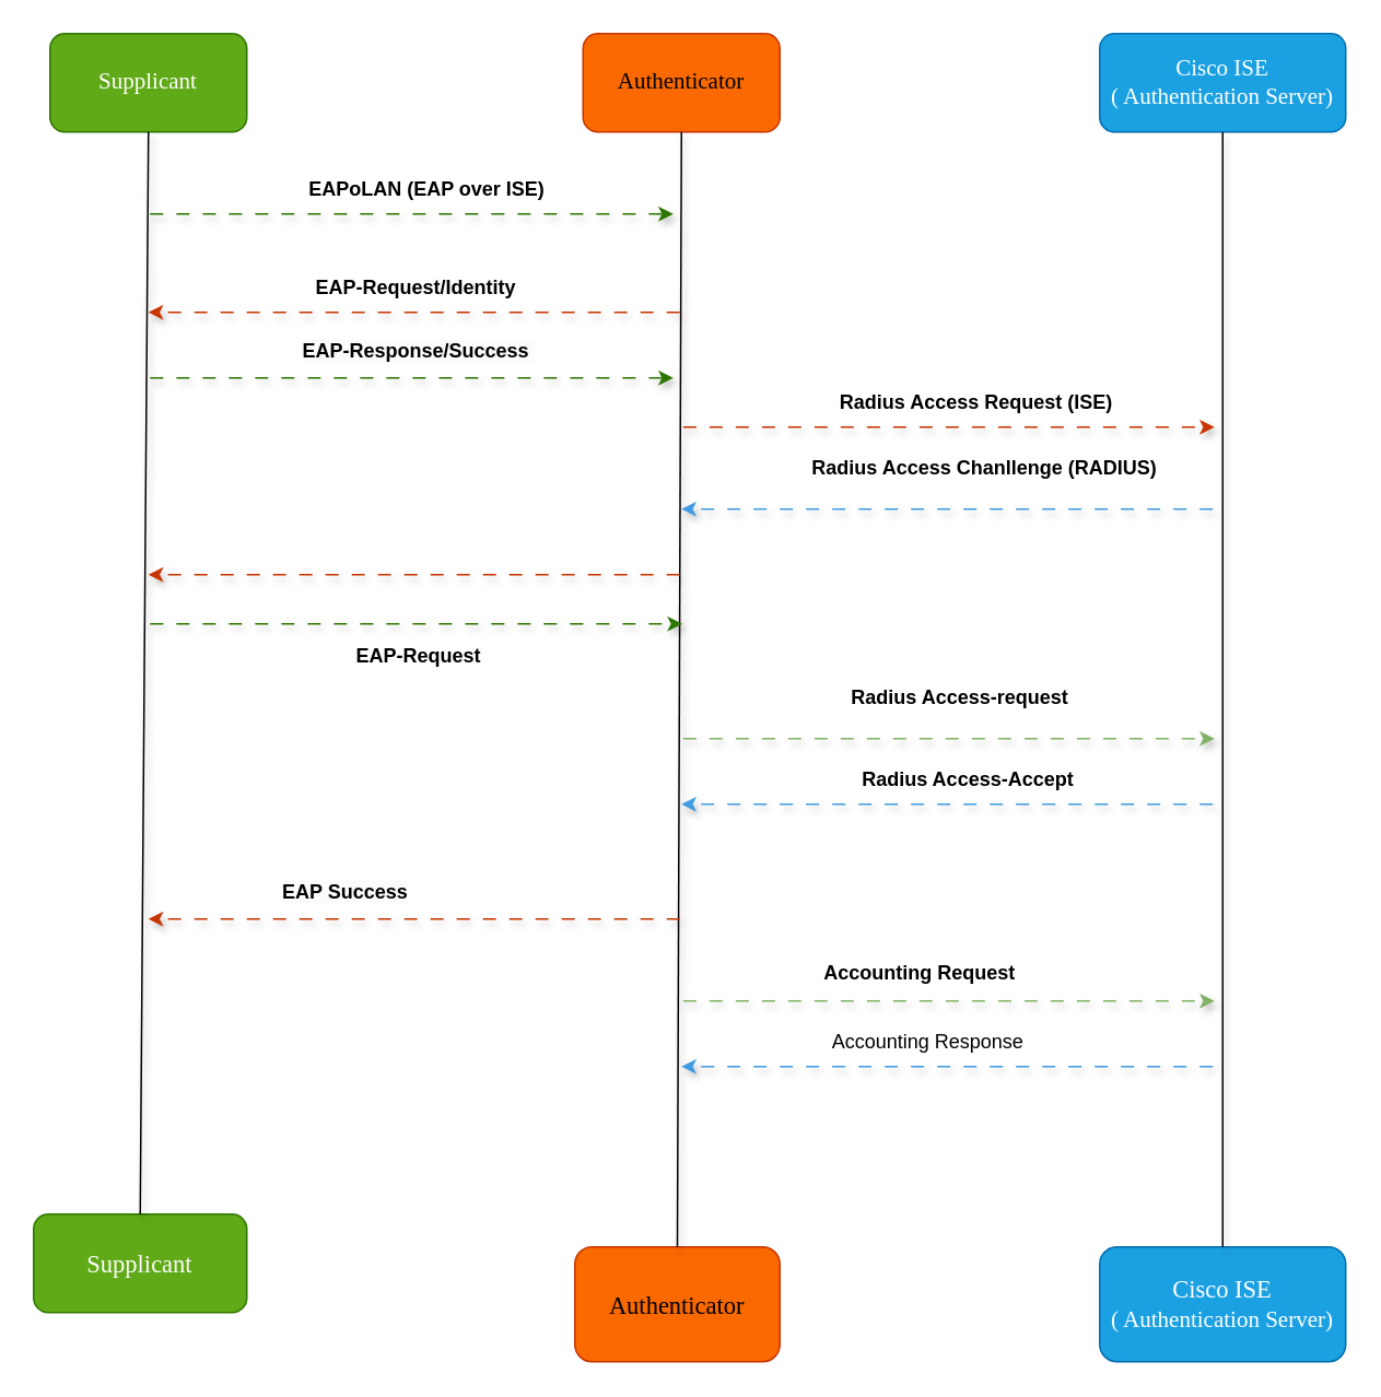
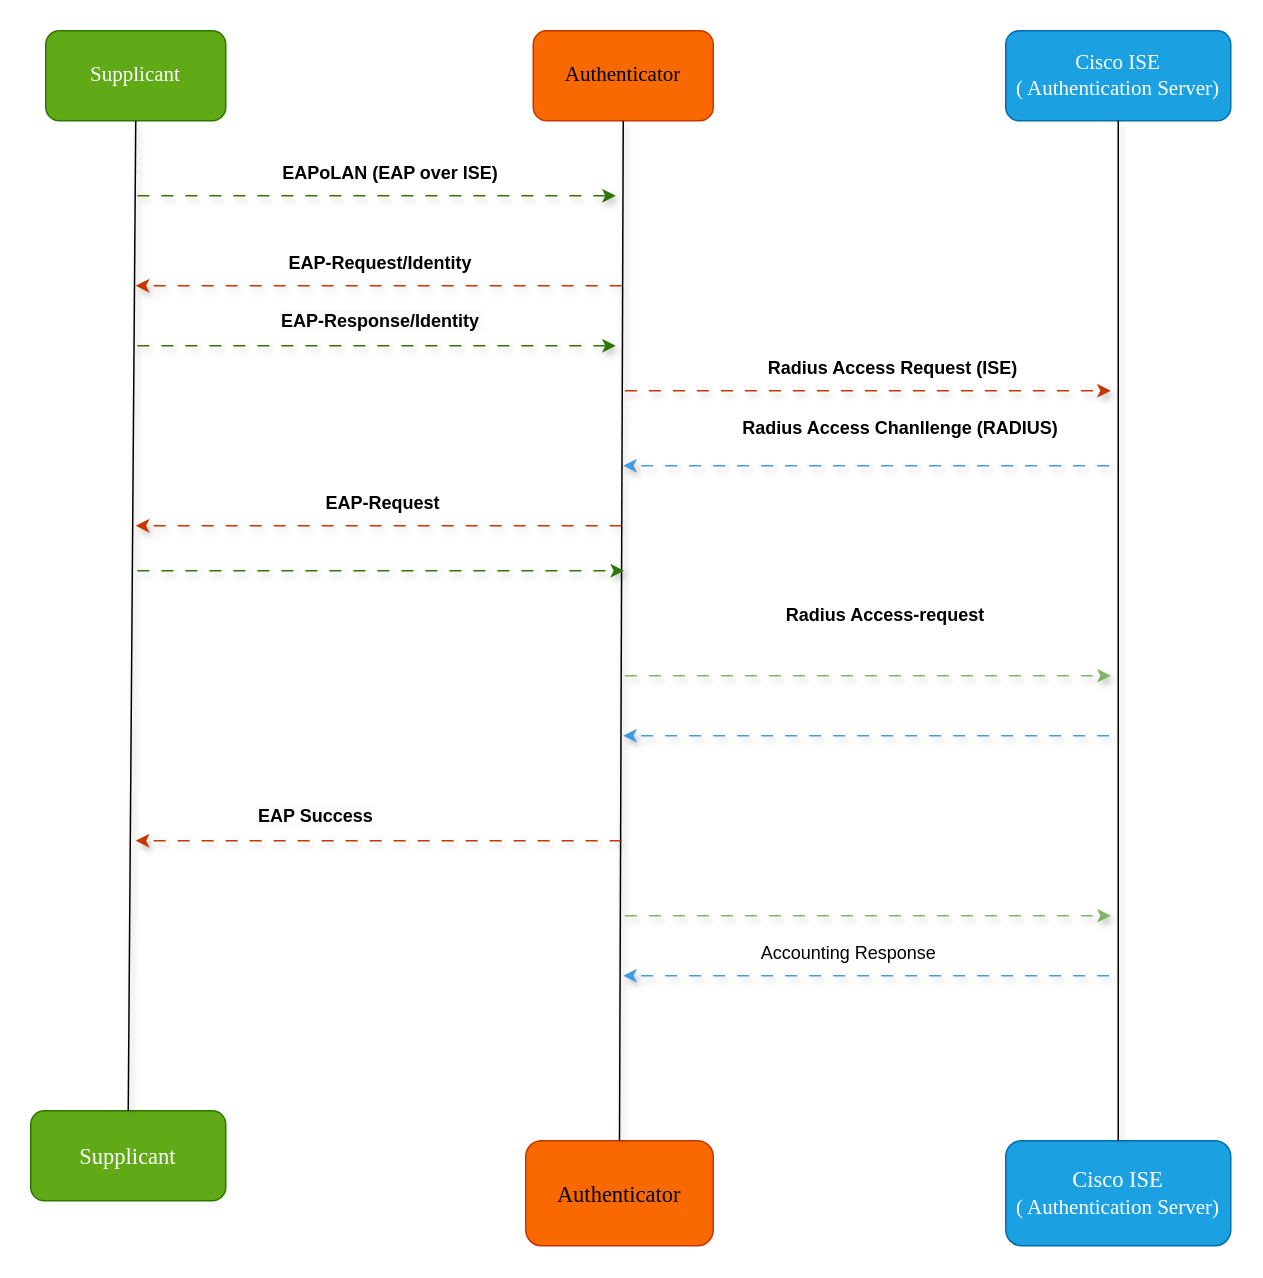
  <mxCell id="0" />
  <mxCell id="1" parent="0" />
  <mxCell id="2" value="&lt;font face=&quot;Tahoma&quot; style=&quot;font-size: 14px;&quot;&gt;Supplicant&lt;/font&gt;" style="rounded=1;whiteSpace=wrap;html=1;fillColor=#60a917;fontColor=#ffffff;strokeColor=#2D7600;" vertex="1" parent="1"><mxGeometry x="30" y="20" width="120" height="60" as="geometry" /></mxCell>
  <mxCell id="3" value="&lt;font style=&quot;font-size: 14px;&quot;&gt;Authenticator&lt;/font&gt;" style="rounded=1;whiteSpace=wrap;html=1;fillColor=#fa6800;fontColor=#000000;strokeColor=#C73500;fontFamily=Tahoma;" vertex="1" parent="1"><mxGeometry x="355" y="20" width="120" height="60" as="geometry" /></mxCell>
  <mxCell id="4" value="&lt;font style=&quot;font-size: 15px;&quot;&gt;Supplicant&lt;/font&gt;" style="rounded=1;whiteSpace=wrap;html=1;fontFamily=Tahoma;fillColor=#60a917;fontColor=#ffffff;strokeColor=#2D7600;" vertex="1" parent="1"><mxGeometry x="20" y="740" width="130" height="60" as="geometry" /></mxCell>
  <mxCell id="5" value="&lt;font style=&quot;font-size: 15px;&quot;&gt;Authenticator&lt;/font&gt;" style="rounded=1;whiteSpace=wrap;html=1;fontFamily=Tahoma;fillColor=#fa6800;fontColor=#000000;strokeColor=#C73500;" vertex="1" parent="1"><mxGeometry x="350" y="760" width="125" height="70" as="geometry" /></mxCell>
  <mxCell id="6" value="" style="endArrow=none;html=1;rounded=0;entryX=0.5;entryY=1;entryDx=0;entryDy=0;exitX=0.5;exitY=0;exitDx=0;exitDy=0;targetPerimeterSpacing=0;shadow=1;" edge="1" parent="1" source="4" target="2"><mxGeometry width="50" height="50" relative="1" as="geometry"><mxPoint x="50" y="210" as="sourcePoint" /><mxPoint x="100" y="160" as="targetPoint" /></mxGeometry></mxCell>
  <mxCell id="7" value="" style="endArrow=none;html=1;rounded=0;exitX=0.5;exitY=0;exitDx=0;exitDy=0;entryX=0.5;entryY=1;entryDx=0;entryDy=0;shadow=1;" edge="1" parent="1" source="5" target="3"><mxGeometry width="50" height="50" relative="1" as="geometry"><mxPoint x="414.58" y="530" as="sourcePoint" /><mxPoint x="415" y="140" as="targetPoint" /></mxGeometry></mxCell>
  <mxCell id="8" value="&lt;font style=&quot;font-size: 14px;&quot;&gt;Cisco ISE&lt;/font&gt;&lt;div&gt;&lt;font style=&quot;font-size: 14px;&quot;&gt;( Authentication Server)&lt;/font&gt;&lt;/div&gt;" style="rounded=1;whiteSpace=wrap;html=1;fillColor=#1ba1e2;fontColor=#ffffff;strokeColor=#006EAF;fontFamily=Tahoma;" vertex="1" parent="1"><mxGeometry x="670" y="20" width="150" height="60" as="geometry" /></mxCell>
  <mxCell id="9" value="&lt;font style=&quot;font-size: 15px;&quot;&gt;Cisco ISE&lt;/font&gt;&lt;div&gt;&lt;font style=&quot;font-size: 15px;&quot;&gt;&lt;span style=&quot;font-size: 14px;&quot;&gt;( Authentication Server)&lt;/span&gt;&lt;br&gt;&lt;/font&gt;&lt;/div&gt;" style="rounded=1;whiteSpace=wrap;html=1;fontFamily=Tahoma;fillColor=#1ba1e2;fontColor=#ffffff;strokeColor=#006EAF;" vertex="1" parent="1"><mxGeometry x="670" y="760" width="150" height="70" as="geometry" /></mxCell>
  <mxCell id="10" value="" style="endArrow=none;html=1;rounded=0;entryX=0.5;entryY=1;entryDx=0;entryDy=0;exitX=0.5;exitY=0;exitDx=0;exitDy=0;shadow=1;" edge="1" parent="1" source="9" target="8"><mxGeometry width="50" height="50" relative="1" as="geometry"><mxPoint x="729.58" y="530" as="sourcePoint" /><mxPoint x="729.58" y="110" as="targetPoint" /></mxGeometry></mxCell>
  <mxCell id="11" value="" style="endArrow=classic;html=1;rounded=0;fillColor=#60a917;strokeColor=#2D7600;flowAnimation=1;shadow=1;" edge="1" parent="1"><mxGeometry width="50" height="50" relative="1" as="geometry"><mxPoint x="90" y="130" as="sourcePoint" /><mxPoint x="410" y="130" as="targetPoint" /></mxGeometry></mxCell>
  <mxCell id="12" value="" style="endArrow=classic;html=1;rounded=0;fillColor=#fa6800;flowAnimation=1;strokeColor=#C73500;shadow=1;" edge="1" parent="1"><mxGeometry width="50" height="50" relative="1" as="geometry"><mxPoint x="415" y="190" as="sourcePoint" /><mxPoint x="90" y="190" as="targetPoint" /></mxGeometry></mxCell>
  <mxCell id="13" value="" style="endArrow=classic;html=1;rounded=0;flowAnimation=1;fillColor=#60a917;strokeColor=#2D7600;shadow=1;" edge="1" parent="1"><mxGeometry width="50" height="50" relative="1" as="geometry"><mxPoint x="90" y="230" as="sourcePoint" /><mxPoint x="410" y="230" as="targetPoint" /></mxGeometry></mxCell>
  <mxCell id="14" value="" style="endArrow=classic;html=1;rounded=0;fillColor=#fa6800;strokeColor=#C73500;flowAnimation=1;shadow=1;" edge="1" parent="1"><mxGeometry width="50" height="50" relative="1" as="geometry"><mxPoint x="415" y="260" as="sourcePoint" /><mxPoint x="740" y="260" as="targetPoint" /></mxGeometry></mxCell>
  <mxCell id="15" value="" style="endArrow=classic;html=1;rounded=0;fillColor=#fa6800;strokeColor=#C73500;flowAnimation=1;shadow=1;" edge="1" parent="1"><mxGeometry width="50" height="50" relative="1" as="geometry"><mxPoint x="415" y="350" as="sourcePoint" /><mxPoint x="90" y="350" as="targetPoint" /></mxGeometry></mxCell>
  <mxCell id="16" value="" style="endArrow=classic;html=1;rounded=0;fillColor=#60a917;strokeColor=#2D7600;flowAnimation=1;shadow=1;" edge="1" parent="1"><mxGeometry width="50" height="50" relative="1" as="geometry"><mxPoint x="90" y="380" as="sourcePoint" /><mxPoint x="415.5" y="380" as="targetPoint" /></mxGeometry></mxCell>
  <mxCell id="17" value="" style="endArrow=classic;html=1;rounded=0;fillColor=#dae8fc;strokeColor=#439CE0;flowAnimation=1;shadow=1;" edge="1" parent="1"><mxGeometry width="50" height="50" relative="1" as="geometry"><mxPoint x="740" y="310" as="sourcePoint" /><mxPoint x="415" y="310" as="targetPoint" /></mxGeometry></mxCell>
  <mxCell id="18" value="" style="endArrow=classic;html=1;rounded=0;fillColor=#d5e8d4;strokeColor=#82b366;flowAnimation=1;shadow=1;" edge="1" parent="1"><mxGeometry width="50" height="50" relative="1" as="geometry"><mxPoint x="415" y="450" as="sourcePoint" /><mxPoint x="740" y="450" as="targetPoint" /></mxGeometry></mxCell>
  <mxCell id="19" value="" style="endArrow=classic;html=1;rounded=0;fillColor=#ffe6cc;strokeColor=#439CE0;flowAnimation=1;shadow=1;" edge="1" parent="1"><mxGeometry width="50" height="50" relative="1" as="geometry"><mxPoint x="740" y="490" as="sourcePoint" /><mxPoint x="415" y="490" as="targetPoint" /></mxGeometry></mxCell>
  <mxCell id="20" value="" style="endArrow=classic;html=1;rounded=0;fillColor=#fa6800;strokeColor=#C73500;flowAnimation=1;shadow=1;" edge="1" parent="1"><mxGeometry width="50" height="50" relative="1" as="geometry"><mxPoint x="415" y="560" as="sourcePoint" /><mxPoint x="90" y="560" as="targetPoint" /></mxGeometry></mxCell>
  <mxCell id="21" value="EAPoLAN (EAP over ISE)" style="text;strokeColor=none;align=center;fillColor=none;html=1;verticalAlign=middle;whiteSpace=wrap;rounded=0;fontStyle=1" vertex="1" parent="1"><mxGeometry x="180" y="100" width="160" height="30" as="geometry" /></mxCell>
  <mxCell id="22" value="EAP-Request/Identity&amp;nbsp;" style="text;strokeColor=none;align=center;fillColor=none;html=1;verticalAlign=middle;whiteSpace=wrap;rounded=0;fontStyle=1" vertex="1" parent="1"><mxGeometry x="130" y="160" width="250" height="30" as="geometry" /></mxCell>
- <mxCell id="23" value="&lt;span style=&quot;color: rgb(0, 0, 0); font-family: Helvetica; font-size: 12px; font-style: normal; font-variant-ligatures: normal; font-variant-caps: normal; letter-spacing: normal; orphans: 2; text-indent: 0px; text-transform: none; widows: 2; word-spacing: 0px; -webkit-text-stroke-width: 0px; white-space: normal; background-color: rgb(251, 251, 251); text-decoration-thickness: initial; text-decoration-style: initial; text-decoration-color: initial; float: none; display: inline !important;&quot;&gt;EAP-Response/Success&amp;nbsp;&lt;/span&gt;" style="text;whiteSpace=wrap;html=1;align=center;fontStyle=1" vertex="1" parent="1"><mxGeometry x="115" y="200" width="280" height="20" as="geometry" /></mxCell>
+ <mxCell id="23" value="&lt;span style=&quot;color: rgb(0, 0, 0); font-family: Helvetica; font-size: 12px; font-style: normal; font-variant-ligatures: normal; font-variant-caps: normal; letter-spacing: normal; orphans: 2; text-indent: 0px; text-transform: none; widows: 2; word-spacing: 0px; -webkit-text-stroke-width: 0px; white-space: normal; background-color: rgb(251, 251, 251); text-decoration-thickness: initial; text-decoration-style: initial; text-decoration-color: initial; float: none; display: inline !important;&quot;&gt;EAP-Response/Identity&amp;nbsp;&lt;/span&gt;" style="text;whiteSpace=wrap;html=1;align=center;fontStyle=1" vertex="1" parent="1"><mxGeometry x="115" y="200" width="280" height="20" as="geometry" /></mxCell>
  <mxCell id="24" value="Radius Access Request (ISE)" style="text;strokeColor=none;align=center;fillColor=none;html=1;verticalAlign=middle;whiteSpace=wrap;rounded=0;fontStyle=1" vertex="1" parent="1"><mxGeometry x="495" y="230" width="200" height="30" as="geometry" /></mxCell>
  <mxCell id="25" value="Radius Access Chanllenge (RADIUS)" style="text;strokeColor=none;align=center;fillColor=none;html=1;verticalAlign=middle;whiteSpace=wrap;rounded=0;fontStyle=1" vertex="1" parent="1"><mxGeometry x="485" y="270" width="230" height="30" as="geometry" /></mxCell>
- <mxCell id="26" value="EAP-Request" style="text;strokeColor=none;align=center;fillColor=none;html=1;verticalAlign=middle;whiteSpace=wrap;rounded=0;fontStyle=1" vertex="1" parent="1"><mxGeometry x="180" y="385" width="150" height="30" as="geometry" /></mxCell>
- <mxCell id="27" value="Radius Access-request" style="text;strokeColor=none;align=center;fillColor=none;html=1;verticalAlign=middle;whiteSpace=wrap;rounded=0;fontStyle=1;fontSize=12;" vertex="1" parent="1"><mxGeometry x="510" y="410" width="150" height="30" as="geometry" /></mxCell>
- <mxCell id="28" value="Radius Access-Accept" style="text;strokeColor=none;align=center;fillColor=none;html=1;verticalAlign=middle;whiteSpace=wrap;rounded=0;fontStyle=1" vertex="1" parent="1"><mxGeometry x="475" y="460" width="230" height="30" as="geometry" /></mxCell>
+ <mxCell id="26" value="EAP-Request" style="text;strokeColor=none;align=center;fillColor=none;html=1;verticalAlign=middle;whiteSpace=wrap;rounded=0;fontStyle=1" vertex="1" parent="1"><mxGeometry x="180" y="320" width="150" height="30" as="geometry" /></mxCell>
+ <mxCell id="27" value="Radius Access-request" style="text;strokeColor=none;align=center;fillColor=none;html=1;verticalAlign=middle;whiteSpace=wrap;rounded=0;fontStyle=1;fontSize=12;" vertex="1" parent="1"><mxGeometry x="515" y="395" width="150" height="30" as="geometry" /></mxCell>
  <mxCell id="29" value="&lt;span style=&quot;color: rgb(0, 0, 0); font-family: Helvetica; font-size: 12px; font-style: normal; font-variant-ligatures: normal; font-variant-caps: normal; letter-spacing: normal; orphans: 2; text-align: center; text-indent: 0px; text-transform: none; widows: 2; word-spacing: 0px; -webkit-text-stroke-width: 0px; white-space: normal; background-color: rgb(251, 251, 251); text-decoration-thickness: initial; text-decoration-style: initial; text-decoration-color: initial; float: none; display: inline !important;&quot;&gt;EAP Success&lt;/span&gt;" style="text;whiteSpace=wrap;html=1;fontStyle=1" vertex="1" parent="1"><mxGeometry x="170" y="530" width="250" height="40" as="geometry" /></mxCell>
  <mxCell id="30" value="" style="endArrow=classic;html=1;rounded=0;fillColor=#d5e8d4;strokeColor=#82b366;flowAnimation=1;shadow=1;" edge="1" parent="1"><mxGeometry width="50" height="50" relative="1" as="geometry"><mxPoint x="415" y="610" as="sourcePoint" /><mxPoint x="740" y="610" as="targetPoint" /></mxGeometry></mxCell>
  <mxCell id="31" value="" style="endArrow=classic;html=1;rounded=0;fillColor=#ffe6cc;strokeColor=#439CE0;flowAnimation=1;shadow=1;" edge="1" parent="1"><mxGeometry width="50" height="50" relative="1" as="geometry"><mxPoint x="740" y="650" as="sourcePoint" /><mxPoint x="415" y="650" as="targetPoint" /></mxGeometry></mxCell>
- <mxCell id="32" value="&lt;b&gt;Accounting Request&lt;/b&gt;" style="text;html=1;align=center;verticalAlign=middle;resizable=0;points=[];autosize=1;strokeColor=none;fillColor=none;" vertex="1" parent="1"><mxGeometry x="490" y="578" width="140" height="30" as="geometry" /></mxCell>
  <mxCell id="33" value="Accounting Response" style="text;html=1;align=center;verticalAlign=middle;resizable=0;points=[];autosize=1;strokeColor=none;fillColor=none;" vertex="1" parent="1"><mxGeometry x="495" y="620" width="140" height="30" as="geometry" /></mxCell>
